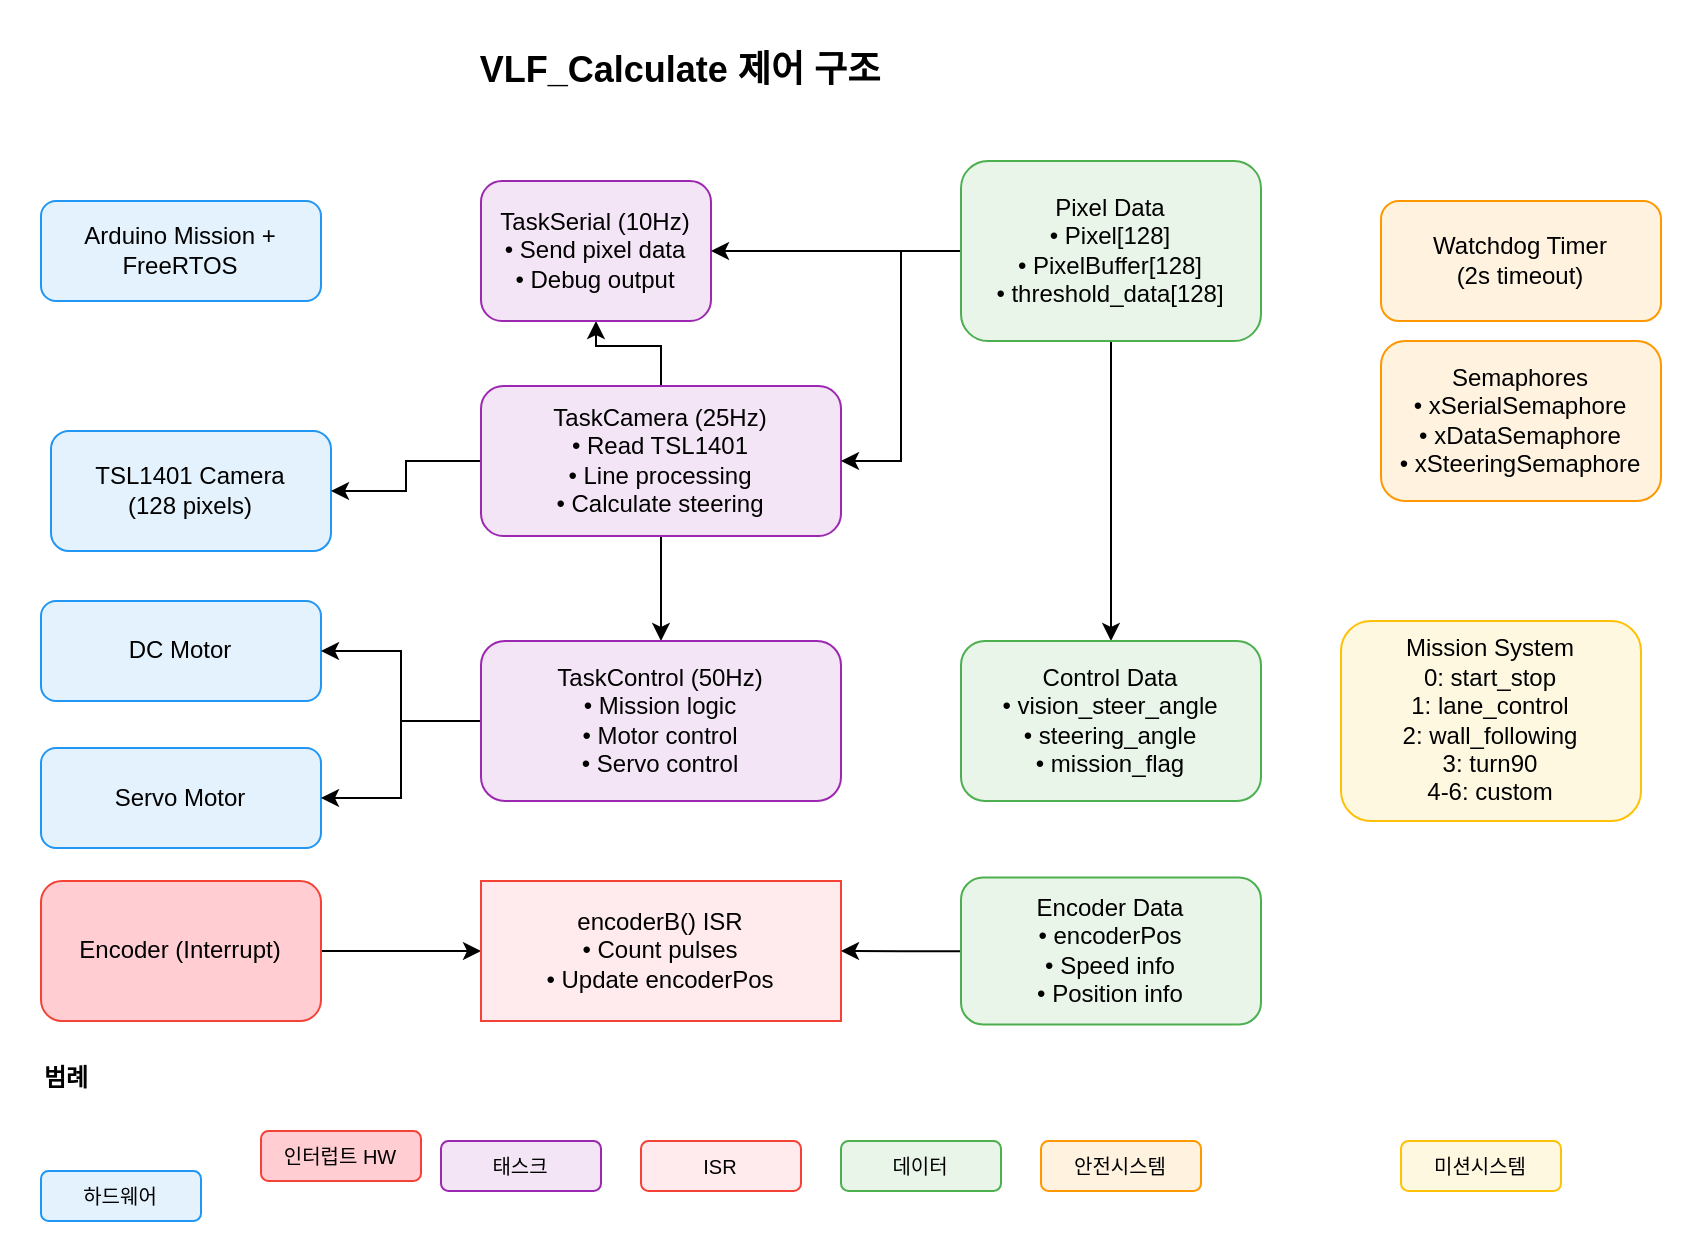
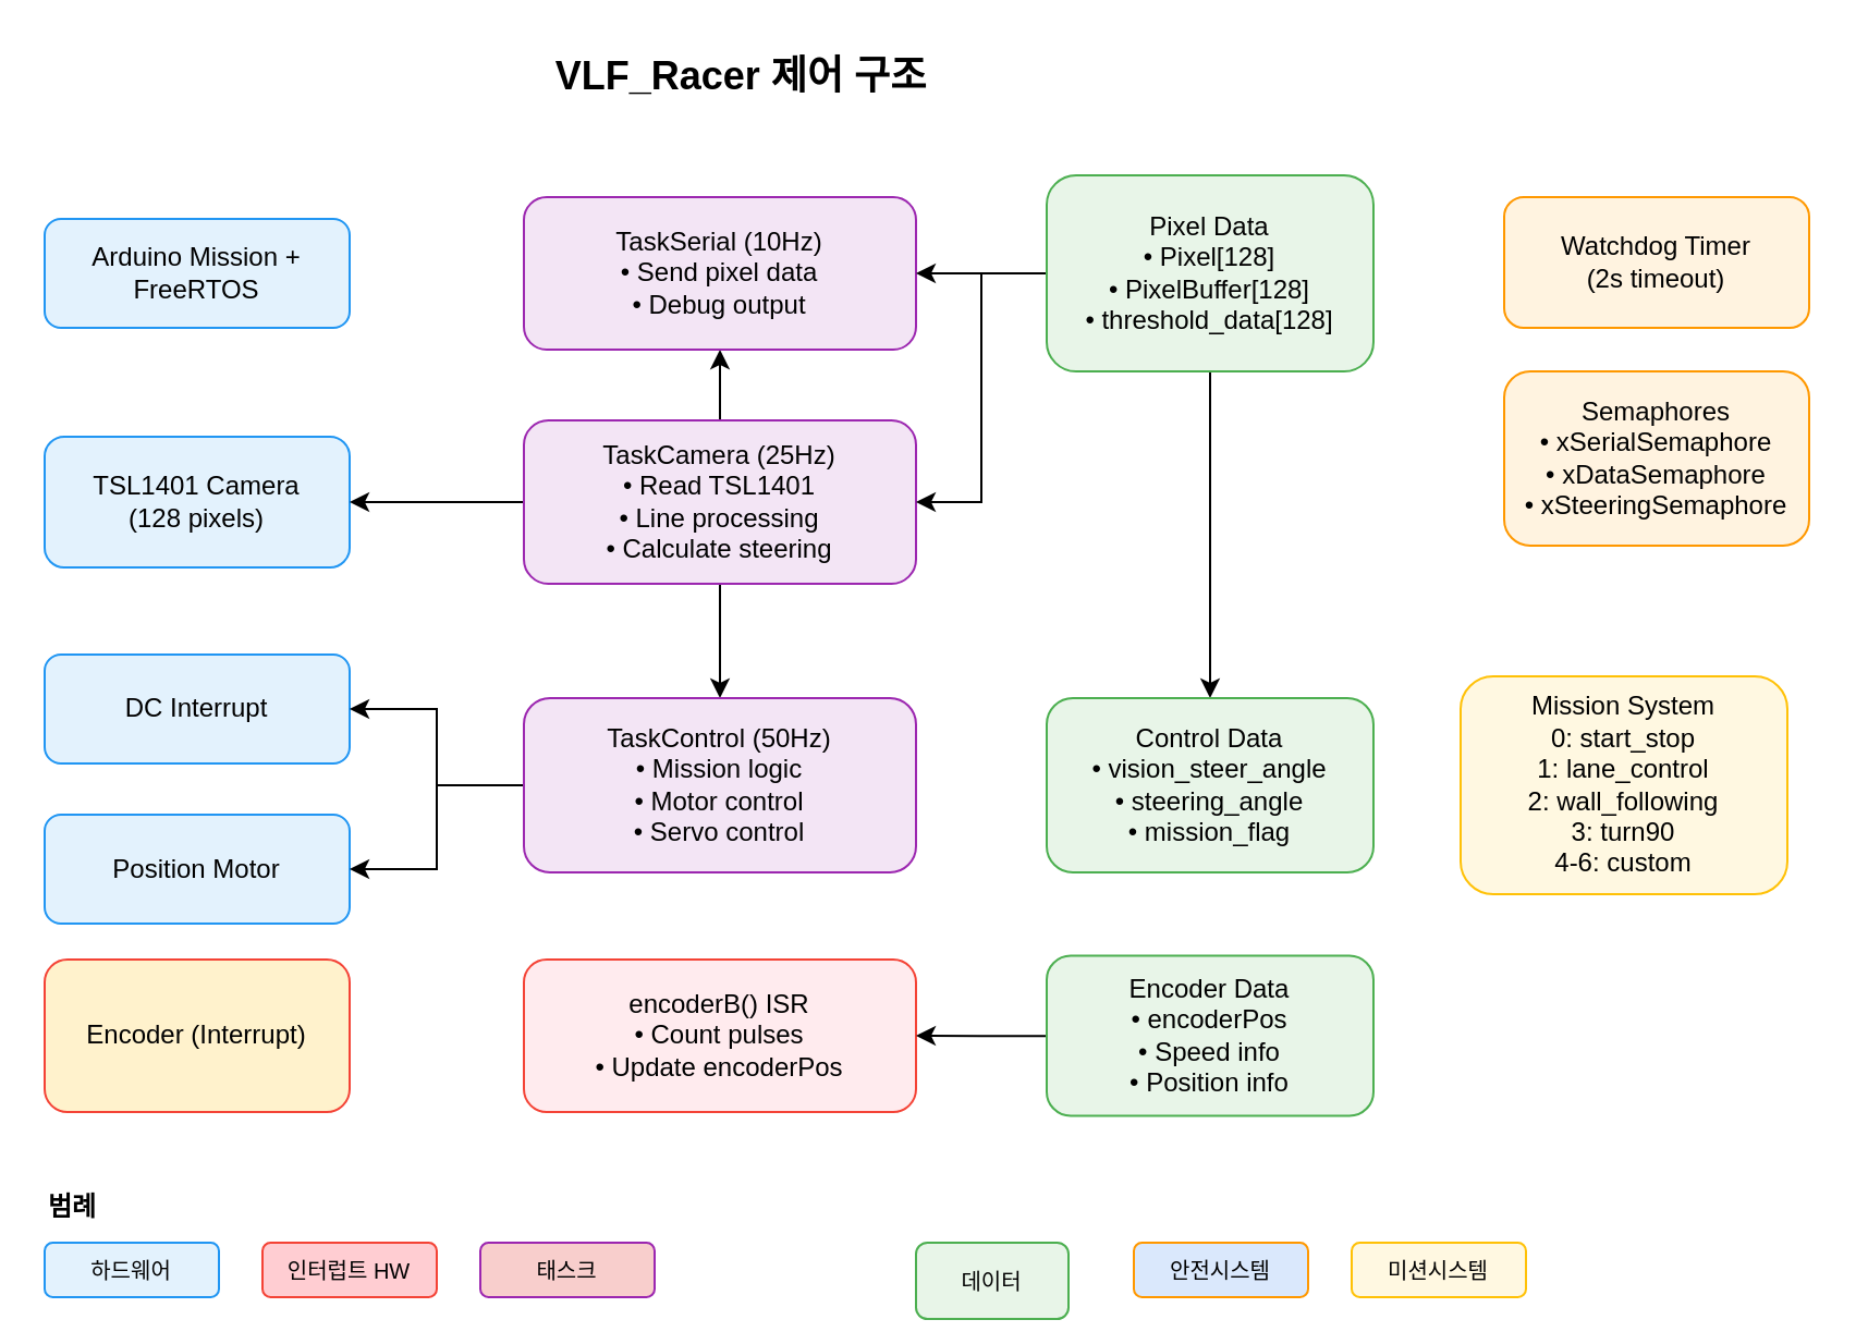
  <mxCell id="0" />
  <mxCell id="1" parent="0" />
- <mxCell id="2" value="VLF_Calculate 제어 구조" style="text;html=1;strokeColor=none;fillColor=none;align=center;verticalAlign=middle;whiteSpace=wrap;rounded=0;fontSize=18;fontStyle=1;" parent="1" vertex="1"><mxGeometry x="190" y="20" width="300" height="30" as="geometry" /></mxCell>
+ <mxCell id="2" value="VLF_Racer 제어 구조" style="text;html=1;strokeColor=none;fillColor=none;align=center;verticalAlign=middle;whiteSpace=wrap;rounded=0;fontSize=18;fontStyle=1;" parent="1" vertex="1"><mxGeometry x="190" y="20" width="300" height="30" as="geometry" /></mxCell>
  <mxCell id="3" value="Arduino Mission + FreeRTOS" style="rounded=1;whiteSpace=wrap;html=1;fillColor=#e3f2fd;strokeColor=#2196f3;" parent="1" vertex="1"><mxGeometry x="20" y="100" width="140" height="50" as="geometry" /></mxCell>
- <mxCell id="4" value="TSL1401 Camera&#10;(128 pixels)" style="rounded=1;whiteSpace=wrap;html=1;fillColor=#e3f2fd;strokeColor=#2196f3;" parent="1" vertex="1"><mxGeometry x="25" y="215" width="140" height="60" as="geometry" /></mxCell>
- <mxCell id="5" value="DC Motor" style="rounded=1;whiteSpace=wrap;html=1;fillColor=#e3f2fd;strokeColor=#2196f3;" parent="1" vertex="1"><mxGeometry x="20" y="300" width="140" height="50" as="geometry" /></mxCell>
- <mxCell id="6" value="" style="edgeStyle=orthogonalEdgeStyle;rounded=0;orthogonalLoop=1;jettySize=auto;html=1;" edge="1" parent="1" source="7" target="17"><mxGeometry relative="1" as="geometry" /></mxCell>
- <mxCell id="7" value="Encoder (Interrupt)" style="rounded=1;whiteSpace=wrap;html=1;fillColor=#ffcdd2;strokeColor=#f44336;" parent="1" vertex="1"><mxGeometry x="20" y="440" width="140" height="70" as="geometry" /></mxCell>
- <mxCell id="8" value="Servo Motor" style="rounded=1;whiteSpace=wrap;html=1;fillColor=#e3f2fd;strokeColor=#2196f3;" parent="1" vertex="1"><mxGeometry x="20" y="373.5" width="140" height="50" as="geometry" /></mxCell>
+ <mxCell id="4" value="TSL1401 Camera&#10;(128 pixels)" style="rounded=1;whiteSpace=wrap;html=1;fillColor=#e3f2fd;strokeColor=#2196f3;" parent="1" vertex="1"><mxGeometry x="20" y="200" width="140" height="60" as="geometry" /></mxCell>
+ <mxCell id="5" value="DC Interrupt" style="rounded=1;whiteSpace=wrap;html=1;fillColor=#e3f2fd;strokeColor=#2196f3;" parent="1" vertex="1"><mxGeometry x="20" y="300" width="140" height="50" as="geometry" /></mxCell>
+ <mxCell id="7" value="Encoder (Interrupt)" style="rounded=1;whiteSpace=wrap;html=1;fillColor=#fff2cc;strokeColor=#f44336;" parent="1" vertex="1"><mxGeometry x="20" y="440" width="140" height="70" as="geometry" /></mxCell>
+ <mxCell id="8" value="Position Motor" style="rounded=1;whiteSpace=wrap;html=1;fillColor=#e3f2fd;strokeColor=#2196f3;" parent="1" vertex="1"><mxGeometry x="20" y="373.5" width="140" height="50" as="geometry" /></mxCell>
  <mxCell id="9" style="edgeStyle=orthogonalEdgeStyle;rounded=0;orthogonalLoop=1;jettySize=auto;html=1;entryX=1;entryY=0.5;entryDx=0;entryDy=0;" edge="1" parent="1" source="12" target="4"><mxGeometry relative="1" as="geometry" /></mxCell>
  <mxCell id="10" style="edgeStyle=orthogonalEdgeStyle;rounded=0;orthogonalLoop=1;jettySize=auto;html=1;exitX=0.5;exitY=1;exitDx=0;exitDy=0;entryX=0.5;entryY=0;entryDx=0;entryDy=0;" edge="1" parent="1" source="12" target="16"><mxGeometry relative="1" as="geometry" /></mxCell>
  <mxCell id="11" style="edgeStyle=orthogonalEdgeStyle;rounded=0;orthogonalLoop=1;jettySize=auto;html=1;exitX=0.5;exitY=0;exitDx=0;exitDy=0;entryX=0.5;entryY=1;entryDx=0;entryDy=0;" edge="1" parent="1" source="12" target="13"><mxGeometry relative="1" as="geometry" /></mxCell>
  <mxCell id="12" value="TaskCamera (25Hz)&#10;• Read TSL1401&#10;• Line processing&#10;• Calculate steering" style="rounded=1;whiteSpace=wrap;html=1;fillColor=#f3e5f5;strokeColor=#9c27b0;" parent="1" vertex="1"><mxGeometry x="240" y="192.5" width="180" height="75" as="geometry" /></mxCell>
- <mxCell id="13" value="TaskSerial (10Hz)&#10;• Send pixel data&#10;• Debug output" style="rounded=1;whiteSpace=wrap;html=1;fillColor=#f3e5f5;strokeColor=#9c27b0;" parent="1" vertex="1"><mxGeometry x="240" y="90" width="115" height="70" as="geometry" /></mxCell>
+ <mxCell id="13" value="TaskSerial (10Hz)&#10;• Send pixel data&#10;• Debug output" style="rounded=1;whiteSpace=wrap;html=1;fillColor=#f3e5f5;strokeColor=#9c27b0;" parent="1" vertex="1"><mxGeometry x="240" y="90" width="180" height="70" as="geometry" /></mxCell>
  <mxCell id="14" value="" style="edgeStyle=orthogonalEdgeStyle;rounded=0;orthogonalLoop=1;jettySize=auto;html=1;entryX=1;entryY=0.5;entryDx=0;entryDy=0;" edge="1" parent="1" source="16" target="5"><mxGeometry relative="1" as="geometry" /></mxCell>
  <mxCell id="15" style="edgeStyle=orthogonalEdgeStyle;rounded=0;orthogonalLoop=1;jettySize=auto;html=1;entryX=1;entryY=0.5;entryDx=0;entryDy=0;" edge="1" parent="1" source="16" target="8"><mxGeometry relative="1" as="geometry" /></mxCell>
  <mxCell id="16" value="TaskControl (50Hz)&#10;• Mission logic&#10;• Motor control&#10;• Servo control" style="rounded=1;whiteSpace=wrap;html=1;fillColor=#f3e5f5;strokeColor=#9c27b0;" parent="1" vertex="1"><mxGeometry x="240" y="320" width="180" height="80" as="geometry" /></mxCell>
- <mxCell id="17" value="encoderB() ISR&#10;• Count pulses&#10;• Update encoderPos" style="whiteSpace=wrap;html=1;fillColor=#ffebee;strokeColor=#f44336;rounded=0;" parent="1" vertex="1"><mxGeometry x="240" y="440" width="180" height="70" as="geometry" /></mxCell>
+ <mxCell id="17" value="encoderB() ISR&#10;• Count pulses&#10;• Update encoderPos" style="rounded=1;whiteSpace=wrap;html=1;fillColor=#ffebee;strokeColor=#f44336;" parent="1" vertex="1"><mxGeometry x="240" y="440" width="180" height="70" as="geometry" /></mxCell>
  <mxCell id="18" value="" style="edgeStyle=orthogonalEdgeStyle;rounded=0;orthogonalLoop=1;jettySize=auto;html=1;" edge="1" parent="1" source="21" target="22"><mxGeometry relative="1" as="geometry" /></mxCell>
  <mxCell id="19" value="" style="edgeStyle=orthogonalEdgeStyle;rounded=0;orthogonalLoop=1;jettySize=auto;html=1;" edge="1" parent="1" source="21" target="13"><mxGeometry relative="1" as="geometry" /></mxCell>
  <mxCell id="20" style="edgeStyle=orthogonalEdgeStyle;rounded=0;orthogonalLoop=1;jettySize=auto;html=1;entryX=1;entryY=0.5;entryDx=0;entryDy=0;" edge="1" parent="1" source="21" target="12"><mxGeometry relative="1" as="geometry" /></mxCell>
  <mxCell id="21" value="Pixel Data&#10;• Pixel[128]&#10;• PixelBuffer[128]&#10;• threshold_data[128]" style="rounded=1;whiteSpace=wrap;html=1;fillColor=#e8f5e8;strokeColor=#4caf50;" parent="1" vertex="1"><mxGeometry x="480" y="80" width="150" height="90" as="geometry" /></mxCell>
  <mxCell id="22" value="Control Data&#10;• vision_steer_angle&#10;• steering_angle&#10;• mission_flag" style="rounded=1;whiteSpace=wrap;html=1;fillColor=#e8f5e8;strokeColor=#4caf50;" parent="1" vertex="1"><mxGeometry x="480" y="320" width="150" height="80" as="geometry" /></mxCell>
  <mxCell id="23" value="" style="edgeStyle=orthogonalEdgeStyle;rounded=0;orthogonalLoop=1;jettySize=auto;html=1;" edge="1" parent="1" source="24" target="17"><mxGeometry relative="1" as="geometry" /></mxCell>
  <mxCell id="24" value="Encoder Data&#10;• encoderPos&#10;• Speed info&#10;• Position info" style="rounded=1;whiteSpace=wrap;html=1;fillColor=#e8f5e8;strokeColor=#4caf50;" parent="1" vertex="1"><mxGeometry x="480" y="438.25" width="150" height="73.5" as="geometry" /></mxCell>
  <mxCell id="25" value="Mission System&#10;0: start_stop&#10;1: lane_control&#10;2: wall_following&#10;3: turn90&#10;4-6: custom" style="rounded=1;whiteSpace=wrap;html=1;fillColor=#fff8e1;strokeColor=#ffc107;" parent="1" vertex="1"><mxGeometry x="670" y="310" width="150" height="100" as="geometry" /></mxCell>
- <mxCell id="26" value="Watchdog Timer&#10;(2s timeout)" style="rounded=1;whiteSpace=wrap;html=1;fillColor=#fff3e0;strokeColor=#ff9800;" parent="1" vertex="1"><mxGeometry x="690" y="100" width="140" height="60" as="geometry" /></mxCell>
+ <mxCell id="26" value="Watchdog Timer&#10;(2s timeout)" style="rounded=1;whiteSpace=wrap;html=1;fillColor=#fff3e0;strokeColor=#ff9800;" parent="1" vertex="1"><mxGeometry x="690" y="90" width="140" height="60" as="geometry" /></mxCell>
  <mxCell id="27" value="Semaphores&#10;• xSerialSemaphore&#10;• xDataSemaphore&#10;• xSteeringSemaphore" style="rounded=1;whiteSpace=wrap;html=1;fillColor=#fff3e0;strokeColor=#ff9800;" parent="1" vertex="1"><mxGeometry x="690" y="170" width="140" height="80" as="geometry" /></mxCell>
- <mxCell id="28" value="범례" style="text;html=1;strokeColor=none;fillColor=none;align=left;verticalAlign=top;whiteSpace=wrap;rounded=0;fontSize=12;fontStyle=1;" parent="1" vertex="1"><mxGeometry x="20" y="525" width="60" height="20" as="geometry" /></mxCell>
- <mxCell id="29" value="하드웨어" style="rounded=1;whiteSpace=wrap;html=1;fillColor=#e3f2fd;strokeColor=#2196f3;fontSize=10;" parent="1" vertex="1"><mxGeometry x="20" y="585" width="80" height="25" as="geometry" /></mxCell>
- <mxCell id="30" value="인터럽트 HW" style="rounded=1;whiteSpace=wrap;html=1;fillColor=#ffcdd2;strokeColor=#f44336;fontSize=10;" parent="1" vertex="1"><mxGeometry x="130" y="565" width="80" height="25" as="geometry" /></mxCell>
- <mxCell id="31" value="태스크" style="rounded=1;whiteSpace=wrap;html=1;fillColor=#f3e5f5;strokeColor=#9c27b0;fontSize=10;" parent="1" vertex="1"><mxGeometry x="220" y="570" width="80" height="25" as="geometry" /></mxCell>
- <mxCell id="32" value="ISR" style="rounded=1;whiteSpace=wrap;html=1;fillColor=#ffebee;strokeColor=#f44336;fontSize=10;" parent="1" vertex="1"><mxGeometry x="320" y="570" width="80" height="25" as="geometry" /></mxCell>
- <mxCell id="33" value="데이터" style="rounded=1;whiteSpace=wrap;html=1;fillColor=#e8f5e8;strokeColor=#4caf50;fontSize=10;" parent="1" vertex="1"><mxGeometry x="420" y="570" width="80" height="25" as="geometry" /></mxCell>
- <mxCell id="34" value="안전시스템" style="rounded=1;whiteSpace=wrap;html=1;fillColor=#fff3e0;strokeColor=#ff9800;fontSize=10;" parent="1" vertex="1"><mxGeometry x="520" y="570" width="80" height="25" as="geometry" /></mxCell>
- <mxCell id="35" value="미션시스템" style="rounded=1;whiteSpace=wrap;html=1;fillColor=#fff8e1;strokeColor=#ffc107;fontSize=10;" parent="1" vertex="1"><mxGeometry x="700" y="570" width="80" height="25" as="geometry" /></mxCell>
+ <mxCell id="28" value="범례" style="text;html=1;strokeColor=none;fillColor=none;align=left;verticalAlign=top;whiteSpace=wrap;rounded=0;fontSize=12;fontStyle=1;" parent="1" vertex="1"><mxGeometry x="20" y="540" width="60" height="20" as="geometry" /></mxCell>
+ <mxCell id="29" value="하드웨어" style="rounded=1;whiteSpace=wrap;html=1;fillColor=#e3f2fd;strokeColor=#2196f3;fontSize=10;" parent="1" vertex="1"><mxGeometry x="20" y="570" width="80" height="25" as="geometry" /></mxCell>
+ <mxCell id="30" value="인터럽트 HW" style="rounded=1;whiteSpace=wrap;html=1;fillColor=#ffcdd2;strokeColor=#f44336;fontSize=10;" parent="1" vertex="1"><mxGeometry x="120" y="570" width="80" height="25" as="geometry" /></mxCell>
+ <mxCell id="31" value="태스크" style="rounded=1;whiteSpace=wrap;html=1;fillColor=#f8cecc;strokeColor=#9c27b0;fontSize=10;" parent="1" vertex="1"><mxGeometry x="220" y="570" width="80" height="25" as="geometry" /></mxCell>
+ <mxCell id="33" value="데이터" style="rounded=1;whiteSpace=wrap;html=1;fillColor=#e8f5e8;strokeColor=#4caf50;fontSize=10;" parent="1" vertex="1"><mxGeometry x="420" y="570" width="70" height="35" as="geometry" /></mxCell>
+ <mxCell id="34" value="안전시스템" style="rounded=1;whiteSpace=wrap;html=1;fillColor=#dae8fc;strokeColor=#ff9800;fontSize=10;" parent="1" vertex="1"><mxGeometry x="520" y="570" width="80" height="25" as="geometry" /></mxCell>
+ <mxCell id="35" value="미션시스템" style="rounded=1;whiteSpace=wrap;html=1;fillColor=#fff8e1;strokeColor=#ffc107;fontSize=10;" parent="1" vertex="1"><mxGeometry x="620" y="570" width="80" height="25" as="geometry" /></mxCell>
